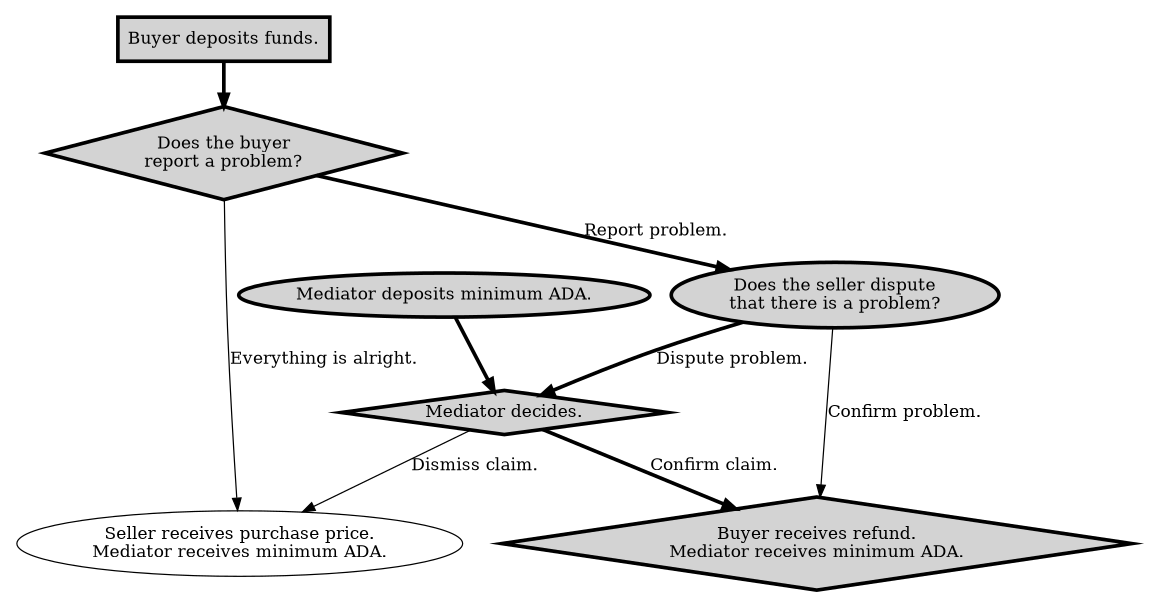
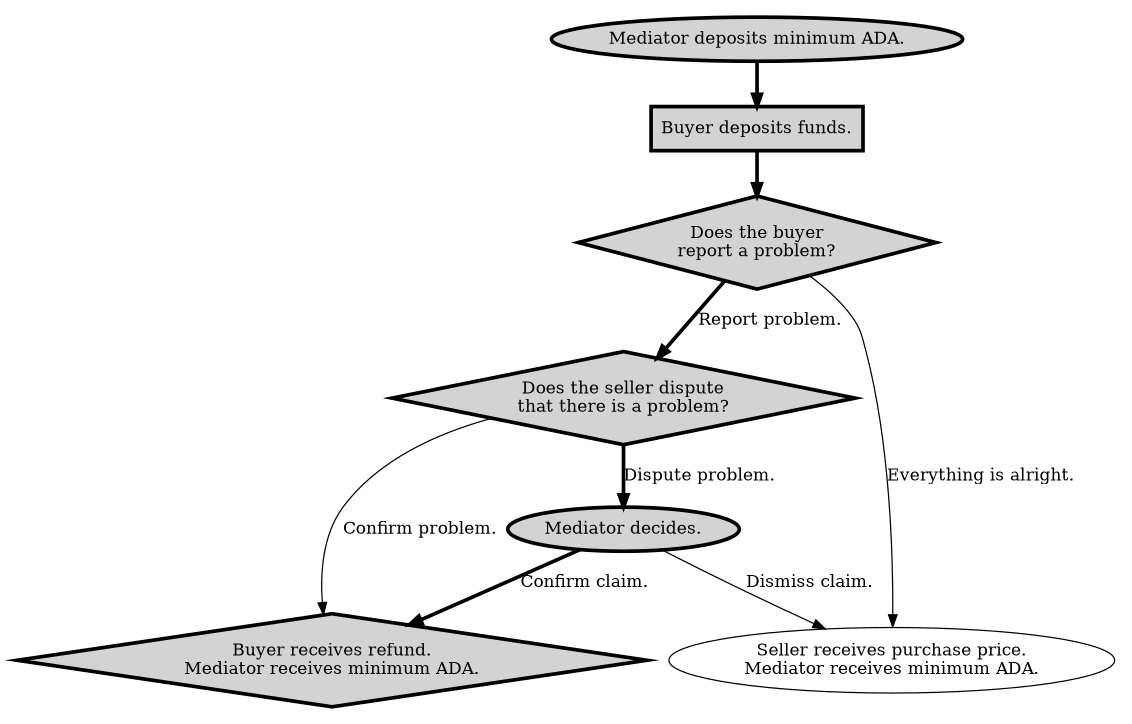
  digraph {
    node [fillcolor=lightgray penwidth=3 shape=diamond style=filled]
    edge [penwidth=3]
    n1 [label="Mediator deposits minimum ADA." shape=oval]
    n2 [label="Buyer deposits funds." shape=rectangle]
    n3 [label="Does the buyer\nreport a problem?"]
-   n4 [label="Does the seller dispute\nthat there is a problem?" shape=ellipse]
+   n4 [label="Does the seller dispute\nthat there is a problem?"]
    n5 [label="Seller receives purchase price.\nMediator receives minimum ADA." shape=oval fillcolor="" penwidth="" style=""]
-   n6 [label="Mediator decides."]
+   n6 [label="Mediator decides." shape=ellipse]
    n7 [label="Buyer receives refund.\nMediator receives minimum ADA."]
-   n1 -> n6
+   n1 -> n2
    n2 -> n3
    n3 -> n4 [label="Report problem."]
    n3 -> n5 [label="Everything is alright." penwidth=""]
    n4 -> n6 [label="Dispute problem."]
    n4 -> n7 [label="Confirm problem." penwidth=""]
    n6 -> n5 [label="Dismiss claim." penwidth=""]
    n6 -> n7 [label="Confirm claim."]
  }
